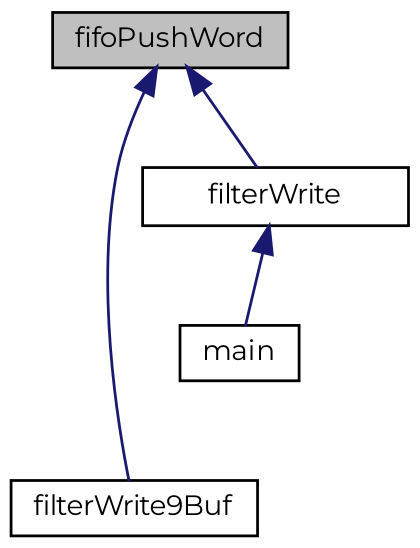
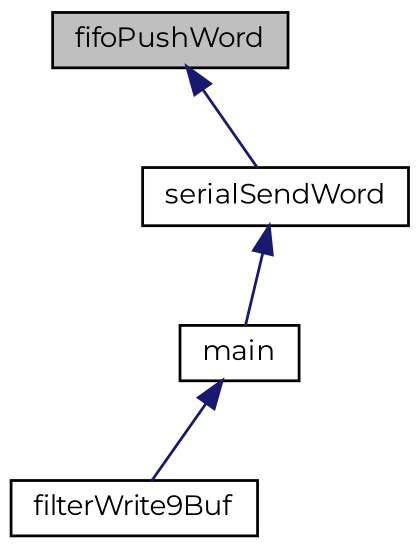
  digraph {
    fontname=Montserrat
    rankdir=TB
    node [color=black fillcolor=white fontname=Montserrat fontsize=10 shape=record style=filled]
    edge [color=midnightblue dir=back fontname=Montserrat fontsize=10 labelfontname=FreeSans labelfontsize=10 style=solid]
    n1 [fillcolor=grey75 fontcolor=black height=0.2 label=fifoPushWord width=0.4]
    n2 [height=0.2 label=filterWrite9Buf width=0.4]
-   n3 [height=0.2 label=filterWrite width=0.4]
+   n3 [height=0.2 label=serialSendWord width=0.4]
    n4 [height=0.2 label=main width=0.4]
-   n1 -> n2
+   n4 -> n2
    n1 -> n3
    n3 -> n4
  }
